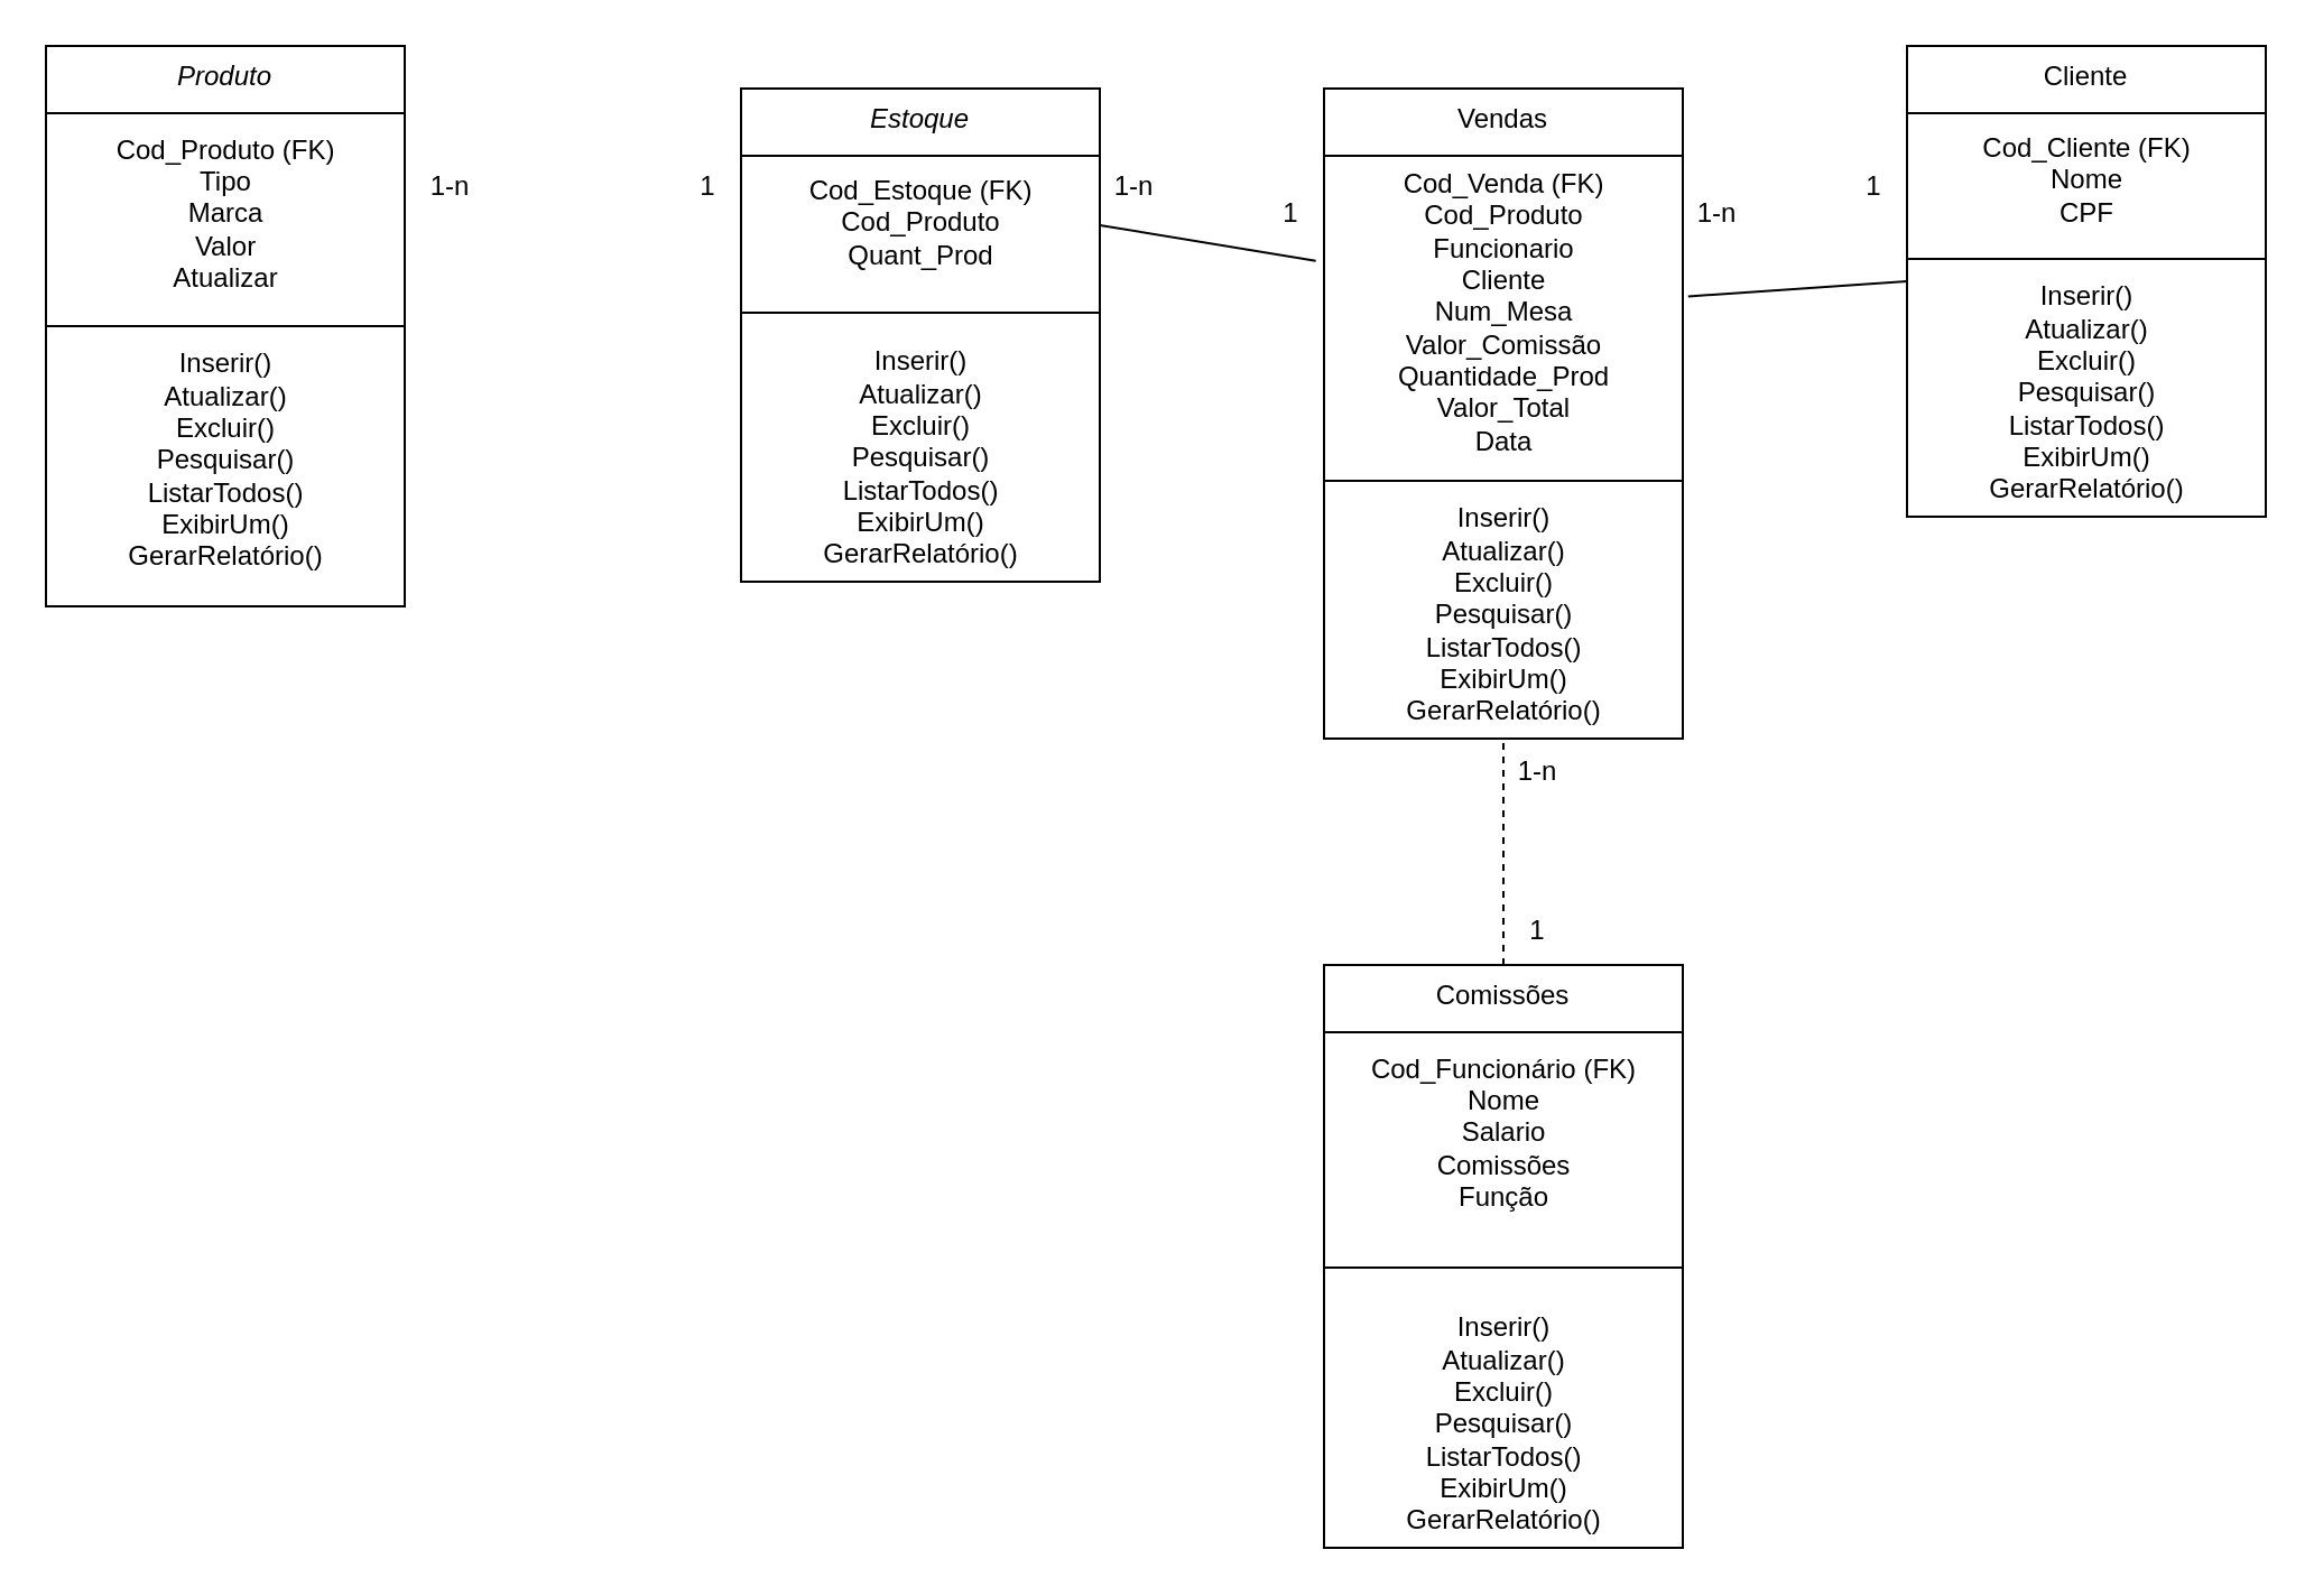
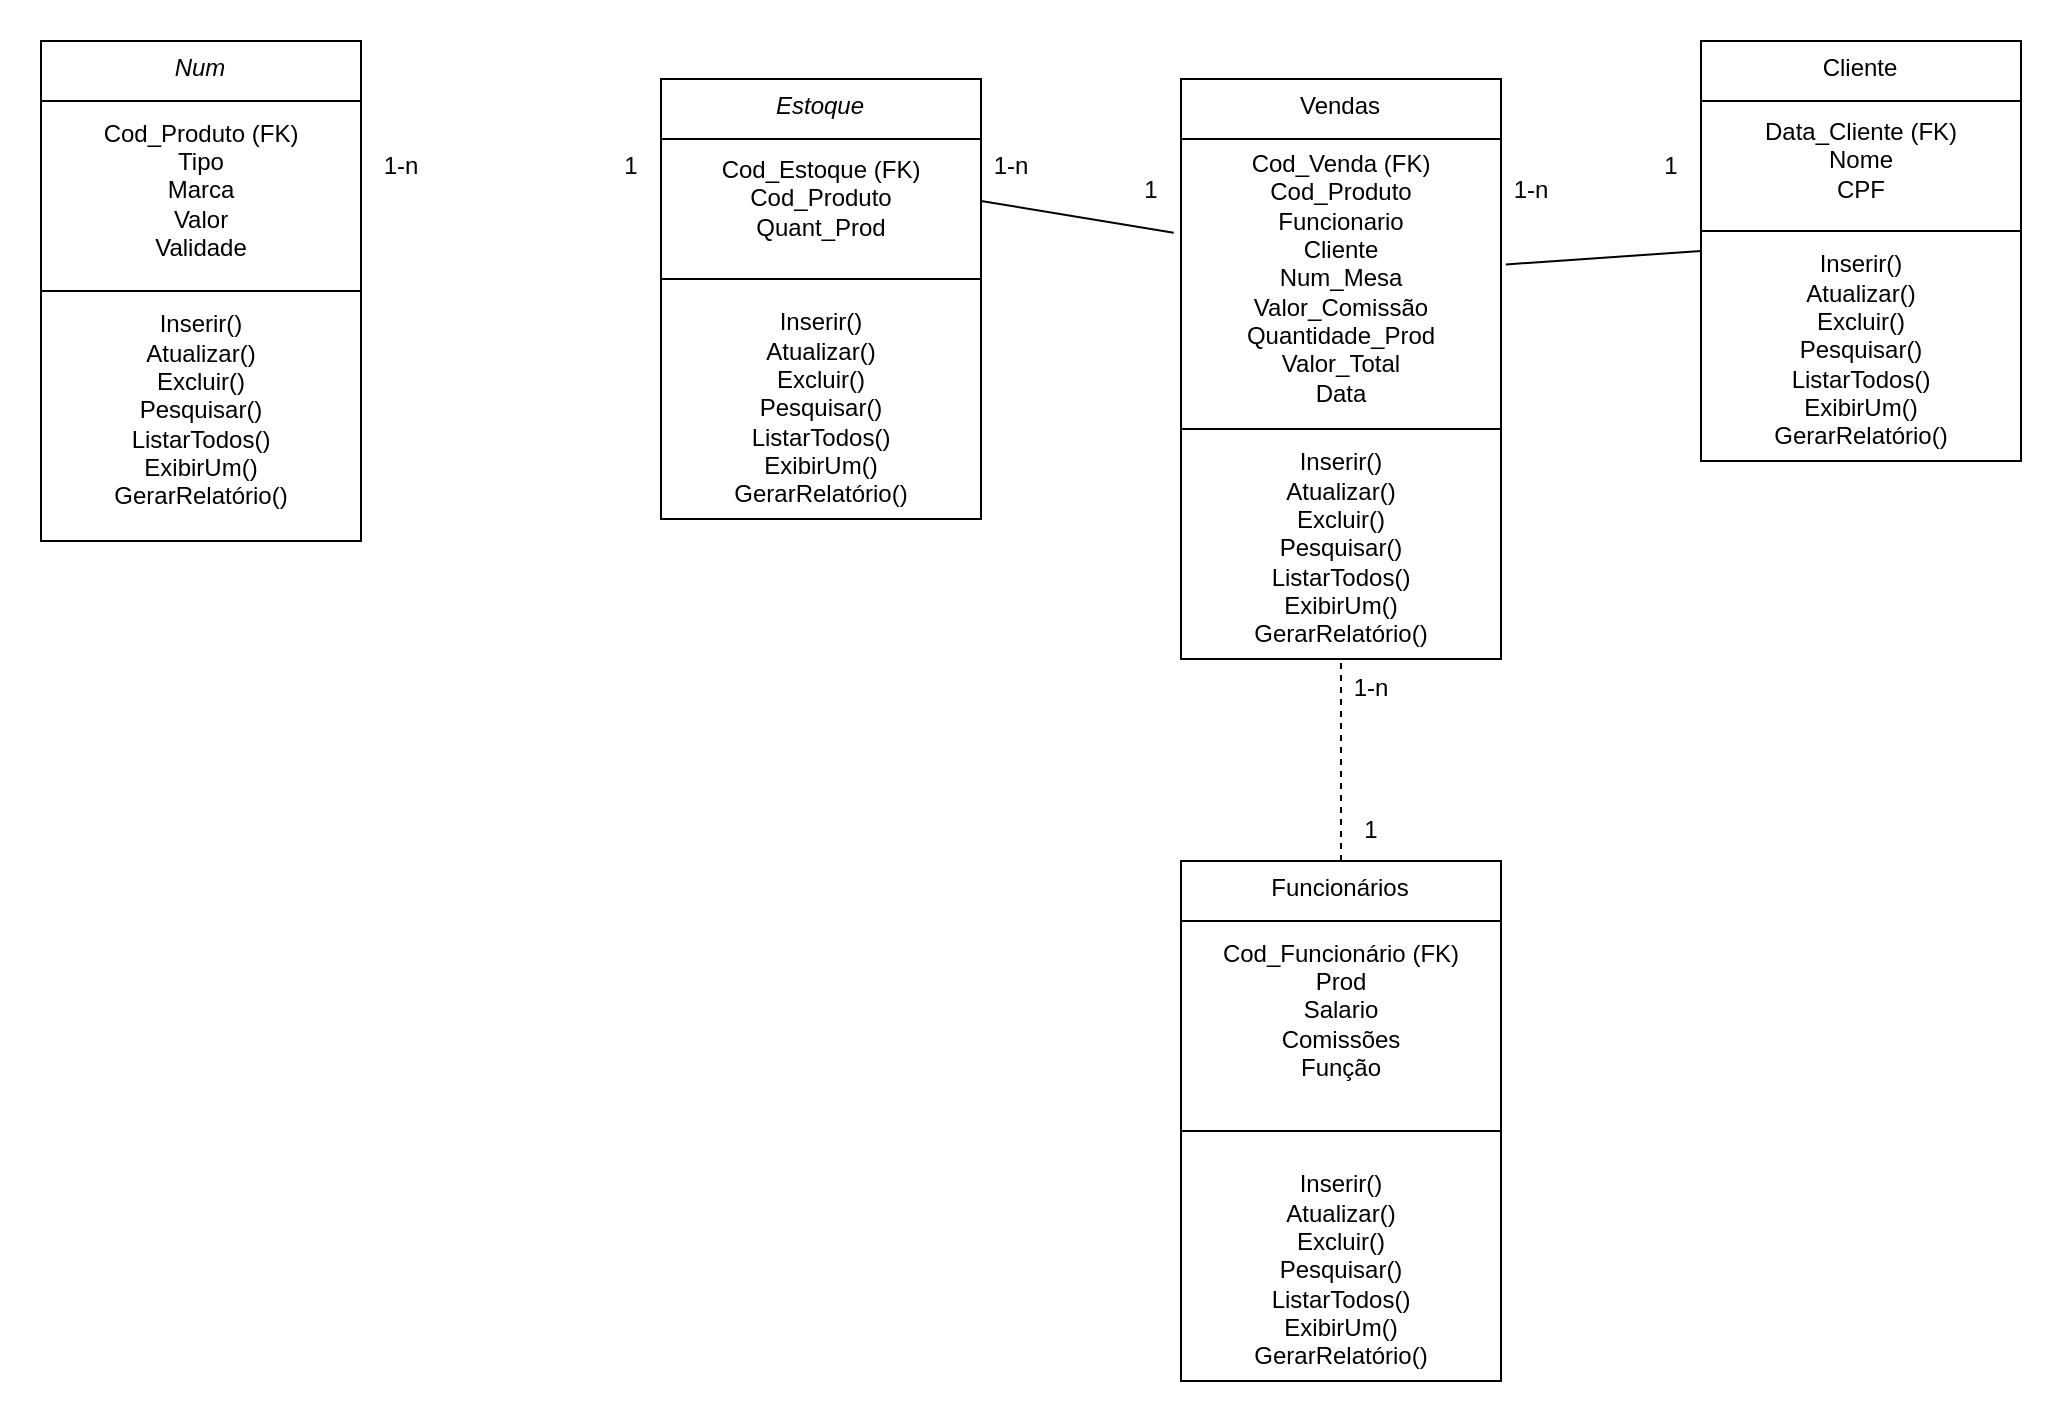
  <mxCell id="0" />
  <mxCell id="1" parent="0" />
  <mxCell id="2" value="Estoque" style="swimlane;fontStyle=2;align=center;verticalAlign=top;childLayout=stackLayout;horizontal=1;startSize=30;horizontalStack=0;resizeParent=1;resizeLast=0;collapsible=1;marginBottom=0;rounded=0;shadow=0;strokeWidth=1;" parent="1" vertex="1"><mxGeometry x="330" y="39" width="160" height="220" as="geometry"><mxRectangle x="230" y="140" width="160" height="26" as="alternateBounds" /></mxGeometry></mxCell>
  <mxCell id="3" value="Cod_Estoque (FK)&lt;br&gt;Cod_Produto&lt;br&gt;Quant_Prod" style="text;html=1;align=center;verticalAlign=middle;resizable=0;points=[];autosize=1;strokeColor=none;fillColor=none;" parent="2" vertex="1"><mxGeometry y="30" width="160" height="60" as="geometry" /></mxCell>
  <mxCell id="4" value="" style="line;html=1;strokeWidth=1;align=left;verticalAlign=middle;spacingTop=-1;spacingLeft=3;spacingRight=3;rotatable=0;labelPosition=right;points=[];portConstraint=eastwest;" parent="2" vertex="1"><mxGeometry y="90" width="160" height="20" as="geometry" /></mxCell>
  <mxCell id="5" value="Inserir()&lt;br&gt;Atualizar()&lt;br&gt;Excluir()&lt;br&gt;Pesquisar()&lt;br&gt;ListarTodos()&lt;br&gt;ExibirUm()&lt;br&gt;GerarRelatório()" style="text;html=1;align=center;verticalAlign=middle;resizable=0;points=[];autosize=1;strokeColor=none;fillColor=none;" parent="2" vertex="1"><mxGeometry y="110" width="160" height="110" as="geometry" /></mxCell>
- <mxCell id="6" value="Comissões" style="swimlane;fontStyle=0;align=center;verticalAlign=top;childLayout=stackLayout;horizontal=1;startSize=30;horizontalStack=0;resizeParent=1;resizeLast=0;collapsible=1;marginBottom=0;rounded=0;shadow=0;strokeWidth=1;" parent="1" vertex="1"><mxGeometry x="590" y="430" width="160" height="260" as="geometry"><mxRectangle x="130" y="380" width="160" height="26" as="alternateBounds" /></mxGeometry></mxCell>
- <mxCell id="7" value="Cod_Funcionário (FK)&lt;br&gt;Nome&lt;br&gt;Salario&lt;br&gt;Comissões&lt;br&gt;Função" style="text;html=1;align=center;verticalAlign=middle;resizable=0;points=[];autosize=1;strokeColor=none;fillColor=none;" parent="6" vertex="1"><mxGeometry y="30" width="160" height="90" as="geometry" /></mxCell>
+ <mxCell id="6" value="Funcionários" style="swimlane;fontStyle=0;align=center;verticalAlign=top;childLayout=stackLayout;horizontal=1;startSize=30;horizontalStack=0;resizeParent=1;resizeLast=0;collapsible=1;marginBottom=0;rounded=0;shadow=0;strokeWidth=1;" parent="1" vertex="1"><mxGeometry x="590" y="430" width="160" height="260" as="geometry"><mxRectangle x="130" y="380" width="160" height="26" as="alternateBounds" /></mxGeometry></mxCell>
+ <mxCell id="7" value="Cod_Funcionário (FK)&lt;br&gt;Prod&lt;br&gt;Salario&lt;br&gt;Comissões&lt;br&gt;Função" style="text;html=1;align=center;verticalAlign=middle;resizable=0;points=[];autosize=1;strokeColor=none;fillColor=none;" parent="6" vertex="1"><mxGeometry y="30" width="160" height="90" as="geometry" /></mxCell>
  <mxCell id="8" value="" style="line;html=1;strokeWidth=1;align=left;verticalAlign=middle;spacingTop=-1;spacingLeft=3;spacingRight=3;rotatable=0;labelPosition=right;points=[];portConstraint=eastwest;" parent="6" vertex="1"><mxGeometry y="120" width="160" height="30" as="geometry" /></mxCell>
  <mxCell id="9" value="Inserir()&lt;br&gt;Atualizar()&lt;br&gt;Excluir()&lt;br&gt;Pesquisar()&lt;br&gt;ListarTodos()&lt;br&gt;ExibirUm()&lt;br&gt;GerarRelatório()" style="text;html=1;align=center;verticalAlign=middle;resizable=0;points=[];autosize=1;strokeColor=none;fillColor=none;" parent="6" vertex="1"><mxGeometry y="150" width="160" height="110" as="geometry" /></mxCell>
  <mxCell id="10" value="Cliente" style="swimlane;fontStyle=0;align=center;verticalAlign=top;childLayout=stackLayout;horizontal=1;startSize=30;horizontalStack=0;resizeParent=1;resizeLast=0;collapsible=1;marginBottom=0;rounded=0;shadow=0;strokeWidth=1;" parent="1" vertex="1"><mxGeometry x="850" y="20" width="160" height="210" as="geometry"><mxRectangle x="340" y="380" width="170" height="26" as="alternateBounds" /></mxGeometry></mxCell>
- <mxCell id="11" value="Cod_Cliente (FK)&lt;br&gt;Nome&lt;br&gt;CPF&lt;br&gt;" style="text;html=1;align=center;verticalAlign=middle;resizable=0;points=[];autosize=1;strokeColor=none;fillColor=none;" parent="10" vertex="1"><mxGeometry y="30" width="160" height="60" as="geometry" /></mxCell>
+ <mxCell id="11" value="Data_Cliente (FK)&lt;br&gt;Nome&lt;br&gt;CPF&lt;br&gt;" style="text;html=1;align=center;verticalAlign=middle;resizable=0;points=[];autosize=1;strokeColor=none;fillColor=none;" parent="10" vertex="1"><mxGeometry y="30" width="160" height="60" as="geometry" /></mxCell>
  <mxCell id="12" value="" style="line;html=1;strokeWidth=1;align=left;verticalAlign=middle;spacingTop=-1;spacingLeft=3;spacingRight=3;rotatable=0;labelPosition=right;points=[];portConstraint=eastwest;" parent="10" vertex="1"><mxGeometry y="90" width="160" height="10" as="geometry" /></mxCell>
  <mxCell id="13" value="Inserir()&lt;br&gt;Atualizar()&lt;br&gt;Excluir()&lt;br&gt;Pesquisar()&lt;br&gt;ListarTodos()&lt;br&gt;ExibirUm()&lt;br&gt;GerarRelatório()" style="text;html=1;align=center;verticalAlign=middle;resizable=0;points=[];autosize=1;strokeColor=none;fillColor=none;" parent="10" vertex="1"><mxGeometry y="100" width="160" height="110" as="geometry" /></mxCell>
  <mxCell id="14" value="Vendas" style="swimlane;fontStyle=0;align=center;verticalAlign=top;childLayout=stackLayout;horizontal=1;startSize=30;horizontalStack=0;resizeParent=1;resizeLast=0;collapsible=1;marginBottom=0;rounded=0;shadow=0;strokeWidth=1;" parent="1" vertex="1"><mxGeometry x="590" y="39" width="160" height="290" as="geometry"><mxRectangle x="550" y="140" width="160" height="26" as="alternateBounds" /></mxGeometry></mxCell>
  <mxCell id="15" value="Cod_Venda (FK)&lt;br&gt;Cod_Produto&lt;br&gt;Funcionario&lt;br&gt;Cliente&lt;br&gt;Num_Mesa&lt;br&gt;Valor_Comissão&lt;br&gt;Quantidade_Prod&lt;br&gt;Valor_Total&lt;br&gt;Data" style="text;html=1;align=center;verticalAlign=middle;resizable=0;points=[];autosize=1;strokeColor=none;fillColor=none;" parent="14" vertex="1"><mxGeometry y="30" width="160" height="140" as="geometry" /></mxCell>
  <mxCell id="16" value="" style="line;html=1;strokeWidth=1;align=left;verticalAlign=middle;spacingTop=-1;spacingLeft=3;spacingRight=3;rotatable=0;labelPosition=right;points=[];portConstraint=eastwest;" parent="14" vertex="1"><mxGeometry y="170" width="160" height="10" as="geometry" /></mxCell>
  <mxCell id="17" value="Inserir()&lt;br&gt;Atualizar()&lt;br&gt;Excluir()&lt;br&gt;Pesquisar()&lt;br&gt;ListarTodos()&lt;br&gt;ExibirUm()&lt;br&gt;GerarRelatório()" style="text;html=1;align=center;verticalAlign=middle;resizable=0;points=[];autosize=1;strokeColor=none;fillColor=none;" parent="14" vertex="1"><mxGeometry y="180" width="160" height="110" as="geometry" /></mxCell>
  <mxCell id="18" value="" style="endArrow=none;html=1;rounded=0;exitX=0.5;exitY=0;exitDx=0;exitDy=0;entryX=0.5;entryY=1;entryDx=0;entryDy=0;dashed=1;" parent="1" source="6" target="14" edge="1"><mxGeometry width="50" height="50" relative="1" as="geometry"><mxPoint x="650" y="240" as="sourcePoint" /><mxPoint x="700" y="190" as="targetPoint" /></mxGeometry></mxCell>
  <mxCell id="19" value="" style="endArrow=none;html=1;rounded=0;exitX=-0.023;exitY=0.335;exitDx=0;exitDy=0;exitPerimeter=0;" parent="1" source="15" edge="1"><mxGeometry width="50" height="50" relative="1" as="geometry"><mxPoint x="680" y="270" as="sourcePoint" /><mxPoint x="490" y="100" as="targetPoint" /></mxGeometry></mxCell>
  <mxCell id="20" value="" style="endArrow=none;html=1;rounded=0;exitX=0;exitY=0.5;exitDx=0;exitDy=0;entryX=1.015;entryY=0.448;entryDx=0;entryDy=0;entryPerimeter=0;" parent="1" source="10" target="15" edge="1"><mxGeometry width="50" height="50" relative="1" as="geometry"><mxPoint x="600" y="109" as="sourcePoint" /><mxPoint x="500" y="110" as="targetPoint" /><Array as="points" /></mxGeometry></mxCell>
  <mxCell id="21" value="1" style="text;html=1;align=center;verticalAlign=middle;resizable=0;points=[];autosize=1;strokeColor=none;fillColor=none;" parent="1" vertex="1"><mxGeometry x="560" y="80" width="30" height="30" as="geometry" /></mxCell>
  <mxCell id="22" value="1-n" style="text;html=1;align=center;verticalAlign=middle;resizable=0;points=[];autosize=1;strokeColor=none;fillColor=none;" parent="1" vertex="1"><mxGeometry x="665" y="329" width="40" height="30" as="geometry" /></mxCell>
  <mxCell id="23" value="1-n" style="text;html=1;align=center;verticalAlign=middle;resizable=0;points=[];autosize=1;strokeColor=none;fillColor=none;" parent="1" vertex="1"><mxGeometry x="745" y="80" width="40" height="30" as="geometry" /></mxCell>
  <mxCell id="24" value="1" style="text;html=1;align=center;verticalAlign=middle;resizable=0;points=[];autosize=1;strokeColor=none;fillColor=none;" parent="1" vertex="1"><mxGeometry x="820" y="68" width="30" height="30" as="geometry" /></mxCell>
  <mxCell id="25" value="1-n" style="text;html=1;align=center;verticalAlign=middle;resizable=0;points=[];autosize=1;strokeColor=none;fillColor=none;" parent="1" vertex="1"><mxGeometry x="485" y="68" width="40" height="30" as="geometry" /></mxCell>
  <mxCell id="26" value="1" style="text;html=1;align=center;verticalAlign=middle;resizable=0;points=[];autosize=1;strokeColor=none;fillColor=none;" parent="1" vertex="1"><mxGeometry x="670" y="400" width="30" height="30" as="geometry" /></mxCell>
- <mxCell id="27" value="Produto" style="swimlane;fontStyle=2;align=center;verticalAlign=top;childLayout=stackLayout;horizontal=1;startSize=30;horizontalStack=0;resizeParent=1;resizeLast=0;collapsible=1;marginBottom=0;rounded=0;shadow=0;strokeWidth=1;" parent="1" vertex="1"><mxGeometry x="20" y="20" width="160" height="250" as="geometry"><mxRectangle x="230" y="140" width="160" height="26" as="alternateBounds" /></mxGeometry></mxCell>
- <mxCell id="28" value="Cod_Produto (FK)&lt;br&gt;Tipo&lt;br&gt;Marca&lt;br&gt;Valor&lt;br&gt;Atualizar" style="text;html=1;align=center;verticalAlign=middle;resizable=0;points=[];autosize=1;strokeColor=none;fillColor=none;" parent="27" vertex="1"><mxGeometry y="30" width="160" height="90" as="geometry" /></mxCell>
+ <mxCell id="27" value="Num" style="swimlane;fontStyle=2;align=center;verticalAlign=top;childLayout=stackLayout;horizontal=1;startSize=30;horizontalStack=0;resizeParent=1;resizeLast=0;collapsible=1;marginBottom=0;rounded=0;shadow=0;strokeWidth=1;" parent="1" vertex="1"><mxGeometry x="20" y="20" width="160" height="250" as="geometry"><mxRectangle x="230" y="140" width="160" height="26" as="alternateBounds" /></mxGeometry></mxCell>
+ <mxCell id="28" value="Cod_Produto (FK)&lt;br&gt;Tipo&lt;br&gt;Marca&lt;br&gt;Valor&lt;br&gt;Validade" style="text;html=1;align=center;verticalAlign=middle;resizable=0;points=[];autosize=1;strokeColor=none;fillColor=none;" parent="27" vertex="1"><mxGeometry y="30" width="160" height="90" as="geometry" /></mxCell>
  <mxCell id="29" value="" style="line;html=1;strokeWidth=1;align=left;verticalAlign=middle;spacingTop=-1;spacingLeft=3;spacingRight=3;rotatable=0;labelPosition=right;points=[];portConstraint=eastwest;" parent="27" vertex="1"><mxGeometry y="120" width="160" height="10" as="geometry" /></mxCell>
  <mxCell id="30" value="Inserir()&lt;br&gt;Atualizar()&lt;br&gt;Excluir()&lt;br&gt;Pesquisar()&lt;br&gt;ListarTodos()&lt;br&gt;ExibirUm()&lt;br&gt;GerarRelatório()" style="text;html=1;align=center;verticalAlign=middle;resizable=0;points=[];autosize=1;strokeColor=none;fillColor=none;" parent="27" vertex="1"><mxGeometry y="130" width="160" height="110" as="geometry" /></mxCell>
  <mxCell id="31" value="1-n" style="text;html=1;align=center;verticalAlign=middle;resizable=0;points=[];autosize=1;strokeColor=none;fillColor=none;" parent="1" vertex="1"><mxGeometry x="180" y="68" width="40" height="30" as="geometry" /></mxCell>
  <mxCell id="32" value="1" style="text;html=1;align=center;verticalAlign=middle;resizable=0;points=[];autosize=1;strokeColor=none;fillColor=none;" parent="1" vertex="1"><mxGeometry x="300" y="68" width="30" height="30" as="geometry" /></mxCell>
